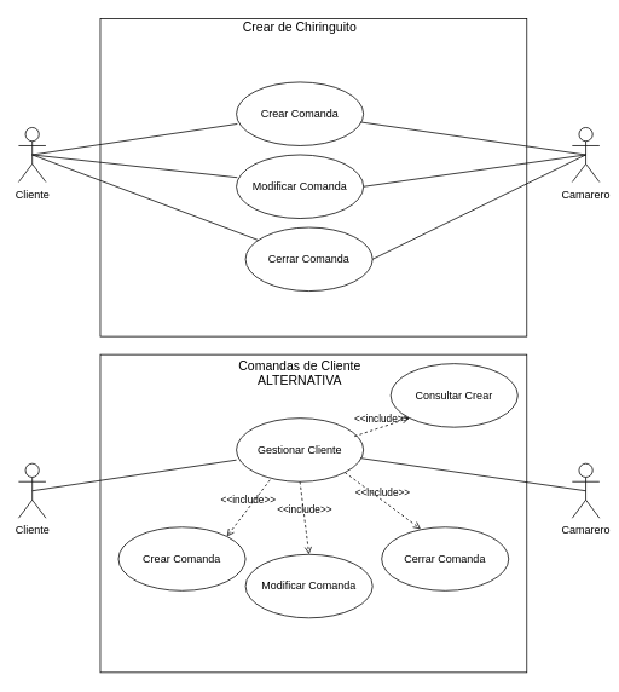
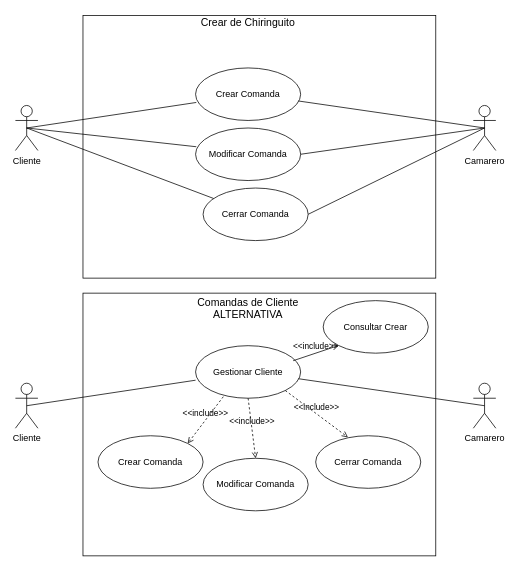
  <mxCell id="0" />
  <mxCell id="1" parent="0" />
  <mxCell id="2" value="" style="group" vertex="1" connectable="0" parent="1"><mxGeometry x="110" y="20" width="470" height="350" as="geometry" /></mxCell>
  <mxCell id="3" value="" style="rounded=0;whiteSpace=wrap;html=1;fillColor=none;" vertex="1" parent="2"><mxGeometry width="470" height="350" as="geometry" /></mxCell>
  <mxCell id="4" value="&lt;font style=&quot;font-size: 14px&quot;&gt;Crear de Chiringuito&lt;/font&gt;" style="text;html=1;strokeColor=none;fillColor=none;align=center;verticalAlign=middle;whiteSpace=wrap;rounded=0;" vertex="1" parent="2"><mxGeometry x="130" width="180" height="20" as="geometry" /></mxCell>
  <mxCell id="5" value="Crear Comanda" style="ellipse;whiteSpace=wrap;html=1;" vertex="1" parent="2"><mxGeometry x="150" y="70" width="140" height="70" as="geometry" /></mxCell>
  <mxCell id="6" value="Modificar Comanda" style="ellipse;whiteSpace=wrap;html=1;" vertex="1" parent="2"><mxGeometry x="150" y="150" width="140" height="70" as="geometry" /></mxCell>
  <mxCell id="7" value="Cerrar Comanda" style="ellipse;whiteSpace=wrap;html=1;" vertex="1" parent="2"><mxGeometry x="160" y="230" width="140" height="70" as="geometry" /></mxCell>
  <mxCell id="8" value="Cliente" style="shape=umlActor;html=1;verticalLabelPosition=bottom;verticalAlign=top;align=center;" vertex="1" parent="1"><mxGeometry x="20" y="140" width="30" height="60" as="geometry" /></mxCell>
  <mxCell id="9" value="Camarero" style="shape=umlActor;html=1;verticalLabelPosition=bottom;verticalAlign=top;align=center;" vertex="1" parent="1"><mxGeometry x="630" y="140" width="30" height="60" as="geometry" /></mxCell>
  <mxCell id="10" value="" style="endArrow=none;html=1;strokeWidth=1;entryX=0.007;entryY=0.657;entryDx=0;entryDy=0;entryPerimeter=0;exitX=0.5;exitY=0.5;exitDx=0;exitDy=0;exitPerimeter=0;" edge="1" parent="1" source="8" target="5"><mxGeometry width="50" height="50" relative="1" as="geometry"><mxPoint x="290" y="270" as="sourcePoint" /><mxPoint x="340" y="220" as="targetPoint" /></mxGeometry></mxCell>
  <mxCell id="11" value="" style="endArrow=none;html=1;strokeWidth=1;entryX=0.5;entryY=0.5;entryDx=0;entryDy=0;entryPerimeter=0;exitX=0.979;exitY=0.629;exitDx=0;exitDy=0;exitPerimeter=0;" edge="1" parent="1" source="5" target="9"><mxGeometry width="50" height="50" relative="1" as="geometry"><mxPoint x="290" y="270" as="sourcePoint" /><mxPoint x="340" y="220" as="targetPoint" /></mxGeometry></mxCell>
  <mxCell id="12" value="" style="endArrow=none;html=1;strokeWidth=1;entryX=0.5;entryY=0.5;entryDx=0;entryDy=0;entryPerimeter=0;exitX=0.007;exitY=0.357;exitDx=0;exitDy=0;exitPerimeter=0;" edge="1" parent="1" source="6" target="8"><mxGeometry width="50" height="50" relative="1" as="geometry"><mxPoint x="290" y="270" as="sourcePoint" /><mxPoint x="340" y="220" as="targetPoint" /></mxGeometry></mxCell>
  <mxCell id="13" value="" style="endArrow=none;html=1;strokeWidth=1;exitX=0.5;exitY=0.5;exitDx=0;exitDy=0;exitPerimeter=0;" edge="1" parent="1" source="8" target="7"><mxGeometry width="50" height="50" relative="1" as="geometry"><mxPoint x="290" y="270" as="sourcePoint" /><mxPoint x="340" y="220" as="targetPoint" /></mxGeometry></mxCell>
  <mxCell id="14" value="" style="endArrow=none;html=1;strokeWidth=1;entryX=0.5;entryY=0.5;entryDx=0;entryDy=0;entryPerimeter=0;exitX=1;exitY=0.5;exitDx=0;exitDy=0;" edge="1" parent="1" source="6" target="9"><mxGeometry width="50" height="50" relative="1" as="geometry"><mxPoint x="290" y="270" as="sourcePoint" /><mxPoint x="340" y="220" as="targetPoint" /></mxGeometry></mxCell>
  <mxCell id="15" value="" style="endArrow=none;html=1;strokeWidth=1;entryX=0.5;entryY=0.5;entryDx=0;entryDy=0;entryPerimeter=0;exitX=1;exitY=0.5;exitDx=0;exitDy=0;" edge="1" parent="1" source="7" target="9"><mxGeometry width="50" height="50" relative="1" as="geometry"><mxPoint x="290" y="270" as="sourcePoint" /><mxPoint x="340" y="220" as="targetPoint" /></mxGeometry></mxCell>
  <mxCell id="16" value="" style="group" vertex="1" connectable="0" parent="1"><mxGeometry x="110" y="390" width="470" height="350" as="geometry" /></mxCell>
  <mxCell id="17" value="" style="rounded=0;whiteSpace=wrap;html=1;fillColor=none;" vertex="1" parent="16"><mxGeometry width="470" height="350" as="geometry" /></mxCell>
  <mxCell id="18" value="&lt;font style=&quot;font-size: 14px&quot;&gt;Comandas de Cliente&lt;br&gt;ALTERNATIVA&lt;br&gt;&lt;/font&gt;" style="text;html=1;strokeColor=none;fillColor=none;align=center;verticalAlign=middle;whiteSpace=wrap;rounded=0;" vertex="1" parent="16"><mxGeometry x="130" width="180" height="40" as="geometry" /></mxCell>
  <mxCell id="19" value="Gestionar Cliente" style="ellipse;whiteSpace=wrap;html=1;" vertex="1" parent="16"><mxGeometry x="150" y="70" width="140" height="70" as="geometry" /></mxCell>
  <mxCell id="20" value="Modificar Comanda" style="ellipse;whiteSpace=wrap;html=1;" vertex="1" parent="16"><mxGeometry x="160" y="220" width="140" height="70" as="geometry" /></mxCell>
  <mxCell id="21" value="Cerrar Comanda" style="ellipse;whiteSpace=wrap;html=1;" vertex="1" parent="16"><mxGeometry x="310" y="190" width="140" height="70" as="geometry" /></mxCell>
  <mxCell id="22" value="Crear Comanda" style="ellipse;whiteSpace=wrap;html=1;" vertex="1" parent="16"><mxGeometry x="20" y="190" width="140" height="70" as="geometry" /></mxCell>
  <mxCell id="23" value="&amp;lt;&amp;lt;include&amp;gt;&amp;gt;" style="edgeStyle=none;html=1;endArrow=open;verticalAlign=bottom;dashed=1;labelBackgroundColor=none;entryX=0.307;entryY=0.029;entryDx=0;entryDy=0;entryPerimeter=0;exitX=1;exitY=1;exitDx=0;exitDy=0;" edge="1" parent="16" source="19" target="21"><mxGeometry width="160" relative="1" as="geometry"><mxPoint x="130" y="150" as="sourcePoint" /><mxPoint x="290" y="150" as="targetPoint" /></mxGeometry></mxCell>
  <mxCell id="24" value="&amp;lt;&amp;lt;include&amp;gt;&amp;gt;" style="edgeStyle=none;html=1;endArrow=open;verticalAlign=bottom;dashed=1;labelBackgroundColor=none;entryX=0.5;entryY=0;entryDx=0;entryDy=0;exitX=0.5;exitY=1;exitDx=0;exitDy=0;" edge="1" parent="16" source="19" target="20"><mxGeometry width="160" relative="1" as="geometry"><mxPoint x="120" y="150" as="sourcePoint" /><mxPoint x="280" y="150" as="targetPoint" /></mxGeometry></mxCell>
  <mxCell id="25" value="&amp;lt;&amp;lt;include&amp;gt;&amp;gt;" style="edgeStyle=none;html=1;endArrow=open;verticalAlign=bottom;dashed=1;labelBackgroundColor=none;entryX=1;entryY=0;entryDx=0;entryDy=0;exitX=0.264;exitY=0.971;exitDx=0;exitDy=0;exitPerimeter=0;" edge="1" parent="16" source="19" target="22"><mxGeometry width="160" relative="1" as="geometry"><mxPoint x="120" y="150" as="sourcePoint" /><mxPoint x="280" y="150" as="targetPoint" /></mxGeometry></mxCell>
  <mxCell id="26" value="Consultar Crear" style="ellipse;whiteSpace=wrap;html=1;" vertex="1" parent="16"><mxGeometry x="320" y="10" width="140" height="70" as="geometry" /></mxCell>
- <mxCell id="27" value="&amp;lt;&amp;lt;include&amp;gt;&amp;gt;" style="edgeStyle=none;html=1;endArrow=open;verticalAlign=bottom;dashed=1;labelBackgroundColor=none;entryX=0;entryY=1;entryDx=0;entryDy=0;exitX=0.929;exitY=0.286;exitDx=0;exitDy=0;exitPerimeter=0;" edge="1" parent="16" source="19" target="26"><mxGeometry width="160" relative="1" as="geometry"><mxPoint x="120" y="150" as="sourcePoint" /><mxPoint x="280" y="150" as="targetPoint" /></mxGeometry></mxCell>
+ <mxCell id="27" value="&amp;lt;&amp;lt;include&amp;gt;&amp;gt;" style="edgeStyle=none;html=1;endArrow=open;verticalAlign=bottom;dashed=0;labelBackgroundColor=none;entryX=0;entryY=1;entryDx=0;entryDy=0;exitX=0.929;exitY=0.286;exitDx=0;exitDy=0;exitPerimeter=0;" edge="1" parent="16" source="19" target="26"><mxGeometry width="160" relative="1" as="geometry"><mxPoint x="120" y="150" as="sourcePoint" /><mxPoint x="280" y="150" as="targetPoint" /></mxGeometry></mxCell>
  <mxCell id="28" value="Cliente" style="shape=umlActor;html=1;verticalLabelPosition=bottom;verticalAlign=top;align=center;" vertex="1" parent="1"><mxGeometry x="20" y="510" width="30" height="60" as="geometry" /></mxCell>
  <mxCell id="29" value="Camarero" style="shape=umlActor;html=1;verticalLabelPosition=bottom;verticalAlign=top;align=center;" vertex="1" parent="1"><mxGeometry x="630" y="510" width="30" height="60" as="geometry" /></mxCell>
  <mxCell id="30" value="" style="endArrow=none;html=1;strokeWidth=1;exitX=0.5;exitY=0.5;exitDx=0;exitDy=0;exitPerimeter=0;" edge="1" parent="1" source="28"><mxGeometry width="50" height="50" relative="1" as="geometry"><mxPoint x="290" y="640" as="sourcePoint" /><mxPoint x="260" y="506" as="targetPoint" /></mxGeometry></mxCell>
  <mxCell id="31" value="" style="endArrow=none;html=1;strokeWidth=1;entryX=0.5;entryY=0.5;entryDx=0;entryDy=0;entryPerimeter=0;exitX=0.979;exitY=0.629;exitDx=0;exitDy=0;exitPerimeter=0;" edge="1" parent="1" source="19" target="29"><mxGeometry width="50" height="50" relative="1" as="geometry"><mxPoint x="290" y="640" as="sourcePoint" /><mxPoint x="340" y="590" as="targetPoint" /></mxGeometry></mxCell>
